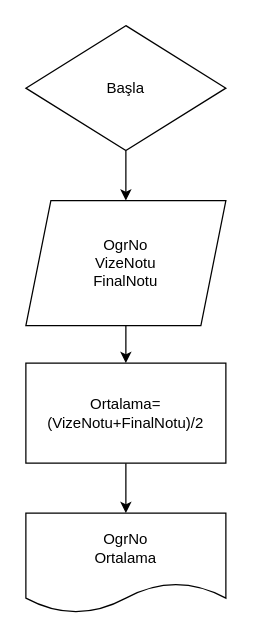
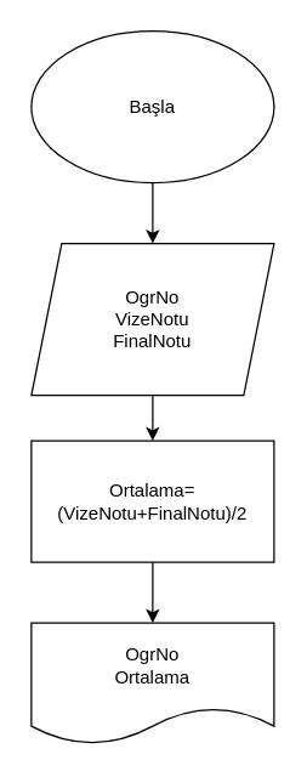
  <mxCell id="0" />
  <mxCell id="1" parent="0" />
  <mxCell id="2" value="" style="edgeStyle=orthogonalEdgeStyle;rounded=0;orthogonalLoop=1;jettySize=auto;html=1;" edge="1" parent="1" source="3" target="5"><mxGeometry relative="1" as="geometry" /></mxCell>
- <mxCell id="3" value="Başla" style="rhombus;whiteSpace=wrap;html=1;" vertex="1" parent="1"><mxGeometry x="20" width="160" height="100" as="geometry" y="20" /></mxCell>
+ <mxCell id="3" value="Başla" style="ellipse;whiteSpace=wrap;html=1;" vertex="1" parent="1"><mxGeometry x="20" width="160" height="100" as="geometry" y="20" /></mxCell>
  <mxCell id="4" value="" style="edgeStyle=orthogonalEdgeStyle;rounded=0;orthogonalLoop=1;jettySize=auto;html=1;" edge="1" parent="1" source="5" target="7"><mxGeometry relative="1" as="geometry" /></mxCell>
  <mxCell id="5" value="OgrNo&lt;br&gt;VizeNotu&lt;br&gt;FinalNotu" style="shape=parallelogram;perimeter=parallelogramPerimeter;whiteSpace=wrap;html=1;fixedSize=1;" vertex="1" parent="1"><mxGeometry x="20" y="160" width="160" height="100" as="geometry" /></mxCell>
  <mxCell id="6" value="" style="edgeStyle=orthogonalEdgeStyle;rounded=0;orthogonalLoop=1;jettySize=auto;html=1;" edge="1" parent="1" source="7" target="8"><mxGeometry relative="1" as="geometry" /></mxCell>
  <mxCell id="7" value="Ortalama=(VizeNotu+FinalNotu)/2" style="rounded=0;whiteSpace=wrap;html=1;" vertex="1" parent="1"><mxGeometry x="20" y="290" width="160" height="80" as="geometry" /></mxCell>
  <mxCell id="8" value="OgrNo&lt;br&gt;Ortalama" style="shape=document;whiteSpace=wrap;html=1;boundedLbl=1;rounded=0;" vertex="1" parent="1"><mxGeometry x="20" y="410" width="160" height="80" as="geometry" /></mxCell>
